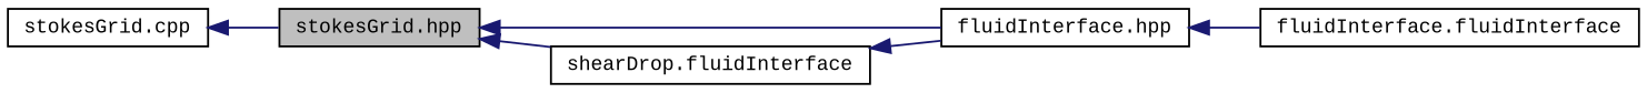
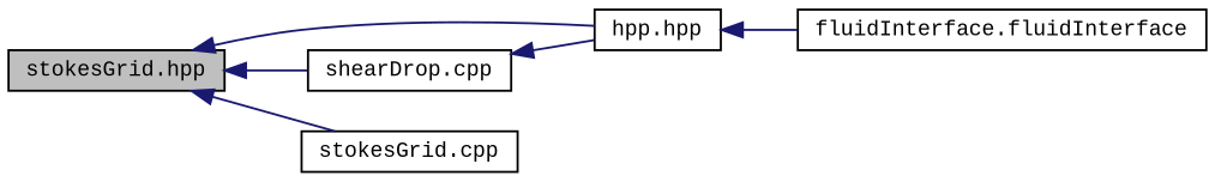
  digraph {
    fontname="Liberation Mono"
    rankdir=LR
    node [color=black fillcolor=white fontname="Liberation Mono" fontsize=10 shape=record style=filled]
    edge [color=midnightblue dir=back fontname="Liberation Mono" fontsize=10 labelfontname=Helvetica labelfontsize=10 style=solid]
    n1 [fillcolor=grey75 fontcolor=black height=0.2 label="stokesGrid.hpp" width=0.4]
-   n2 [height=0.2 label="fluidInterface.hpp" width=0.4]
-   n3 [height=0.2 label="shearDrop.fluidInterface" width=0.4]
+   n2 [height=0.2 label="hpp.hpp" width=0.4]
+   n3 [height=0.2 label="shearDrop.cpp" width=0.4]
    n4 [height=0.2 label="stokesGrid.cpp" width=0.4]
    n5 [height=0.2 label="fluidInterface.fluidInterface" width=0.4]
    n1 -> n2
    n1 -> n3
-   n4 -> n1
+   n1 -> n4
    n2 -> n5
    n3 -> n2
  }
